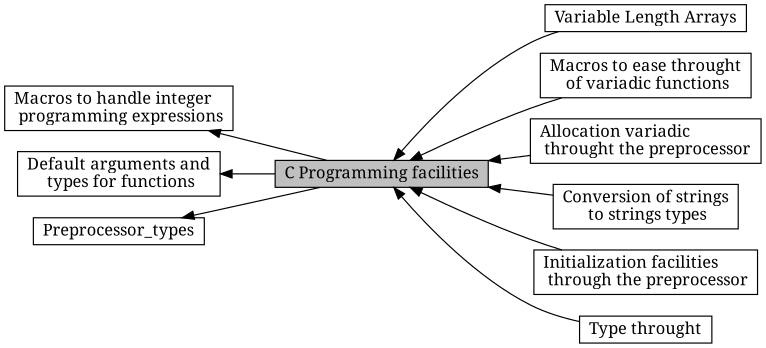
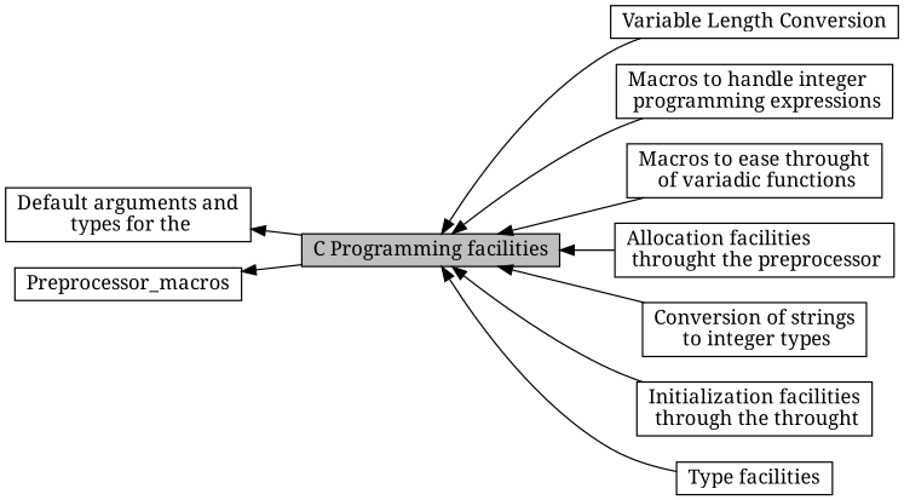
  digraph {
    fontname="Noto Serif"
    rankdir=LR
    node [color=black fillcolor=white fontname="Noto Serif" fontsize=14 shape=box style=filled]
    edge [dir=back fontname="Noto Serif" fontsize=14 labelfontname=Helvetica labelfontsize=14 shape=plaintext style=solid]
-   n1 [height=0.2 label="Variable Length Arrays" width=0.4]
+   n1 [height=0.2 label="Variable Length Conversion" width=0.4]
    n2 [height=0.2 label="Macros to handle integer\l programming expressions" width=0.4]
    n3 [height=0.2 label="Macros to ease throught\l of variadic functions" width=0.4]
-   n4 [height=0.2 label="Allocation variadic\l throught the preprocessor" width=0.4]
+   n4 [height=0.2 label="Allocation facilities\l throught the preprocessor" width=0.4]
    n5 [fillcolor=grey75 fontcolor=black height=0.2 label="C Programming facilities" width=0.4]
-   n6 [height=0.2 label="Conversion of strings\l to strings types" width=0.4]
-   n7 [height=0.2 label="Initialization facilities\l through the preprocessor" width=0.4]
-   n8 [height=0.2 label="Type throught" width=0.4]
-   n9 [height=0.2 label="Default arguments and\l types for functions" width=0.4]
-   n10 [height=0.2 label=Preprocessor_types width=0.4]
+   n6 [height=0.2 label="Conversion of strings\l to integer types" width=0.4]
+   n7 [height=0.2 label="Initialization facilities\l through the throught" width=0.4]
+   n8 [height=0.2 label="Type facilities" width=0.4]
+   n9 [height=0.2 label="Default arguments and\l types for the" width=0.4]
+   n10 [height=0.2 label=Preprocessor_macros width=0.4]
    n5 -> n1
-   n2 -> n5
+   n5 -> n2
    n5 -> n3
    n5 -> n4
    n5 -> n6
    n5 -> n7
    n5 -> n8
    n9 -> n5
    n10 -> n5
  }
